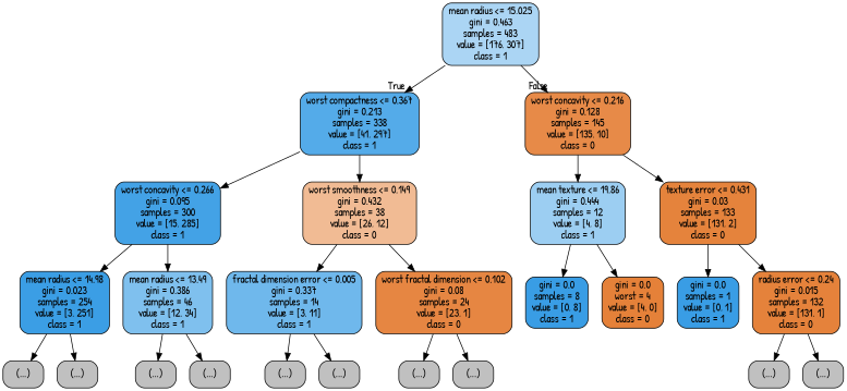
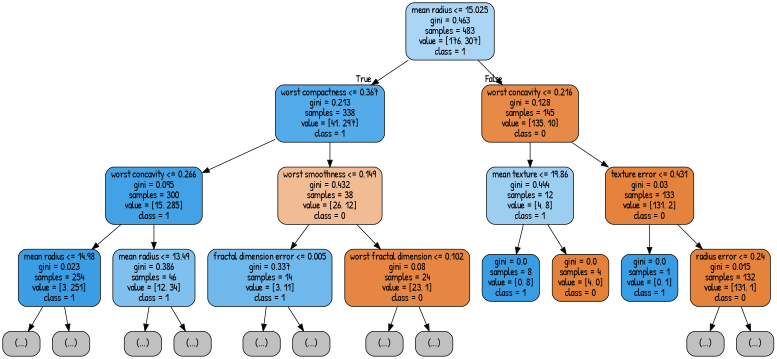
  digraph {
    fontname="Patrick Hand"
    node [color=black fillcolor="#C0C0C0" fontname="Patrick Hand" shape=box style="filled, rounded"]
    edge [fontname="Patrick Hand"]
    n1 [fillcolor="#abd5f4" label="mean radius <= 15.025\ngini = 0.463\nsamples = 483\nvalue = [176, 307]\nclass = 1"]
    n2 [fillcolor="#54abe9" label="worst compactness <= 0.367\ngini = 0.213\nsamples = 338\nvalue = [41, 297]\nclass = 1"]
    n3 [fillcolor="#e78a48" label="worst concavity <= 0.216\ngini = 0.128\nsamples = 145\nvalue = [135, 10]\nclass = 0"]
    n4 [fillcolor="#43a2e6" label="worst concavity <= 0.266\ngini = 0.095\nsamples = 300\nvalue = [15, 285]\nclass = 1"]
    n5 [fillcolor="#f1bb94" label="worst smoothness <= 0.149\ngini = 0.432\nsamples = 38\nvalue = [26, 12]\nclass = 0"]
    n6 [fillcolor="#3b9ee5" label="mean radius <= 14.98\ngini = 0.023\nsamples = 254\nvalue = [3, 251]\nclass = 1"]
    n7 [fillcolor="#7fc0ee" label="mean radius <= 13.49\ngini = 0.386\nsamples = 46\nvalue = [12, 34]\nclass = 1"]
    n8 [label="(...)"]
    n9 [label="(...)"]
    n10 [label="(...)"]
    n11 [label="(...)"]
    n12 [fillcolor="#6fb8ec" label="fractal dimension error <= 0.005\ngini = 0.337\nsamples = 14\nvalue = [3, 11]\nclass = 1"]
    n13 [fillcolor="#e68642" label="worst fractal dimension <= 0.102\ngini = 0.08\nsamples = 24\nvalue = [23, 1]\nclass = 0"]
    n14 [label="(...)"]
    n15 [label="(...)"]
    n16 [label="(...)"]
    n17 [label="(...)"]
    n18 [fillcolor="#9ccef2" label="mean texture <= 19.86\ngini = 0.444\nsamples = 12\nvalue = [4, 8]\nclass = 1"]
    n19 [fillcolor="#e5833c" label="texture error <= 0.431\ngini = 0.03\nsamples = 133\nvalue = [131, 2]\nclass = 0"]
    n20 [fillcolor="#399de5" label="gini = 0.0\nsamples = 8\nvalue = [0, 8]\nclass = 1"]
-   n21 [fillcolor="#e58139" label="gini = 0.0\nworst = 4\nvalue = [4, 0]\nclass = 0"]
+   n21 [fillcolor="#e58139" label="gini = 0.0\nsamples = 4\nvalue = [4, 0]\nclass = 0"]
    n22 [fillcolor="#399de5" label="gini = 0.0\nsamples = 1\nvalue = [0, 1]\nclass = 1"]
    n23 [fillcolor="#e5823b" label="radius error <= 0.24\ngini = 0.015\nsamples = 132\nvalue = [131, 1]\nclass = 0"]
    n24 [label="(...)"]
    n25 [label="(...)"]
    n1 -> n2 [headlabel=True labelangle=45 labeldistance=2.5]
    n1 -> n3 [headlabel=False labelangle=-45 labeldistance=2.5]
    n2 -> n4
    n2 -> n5
    n3 -> n18
    n3 -> n19
    n4 -> n6
    n4 -> n7
    n5 -> n12
    n5 -> n13
    n6 -> n8
    n6 -> n9
    n7 -> n10
    n7 -> n11
    n12 -> n14
    n12 -> n15
    n13 -> n16
    n13 -> n17
    n18 -> n20
    n18 -> n21
    n19 -> n22
    n19 -> n23
    n23 -> n24
    n23 -> n25
  }
